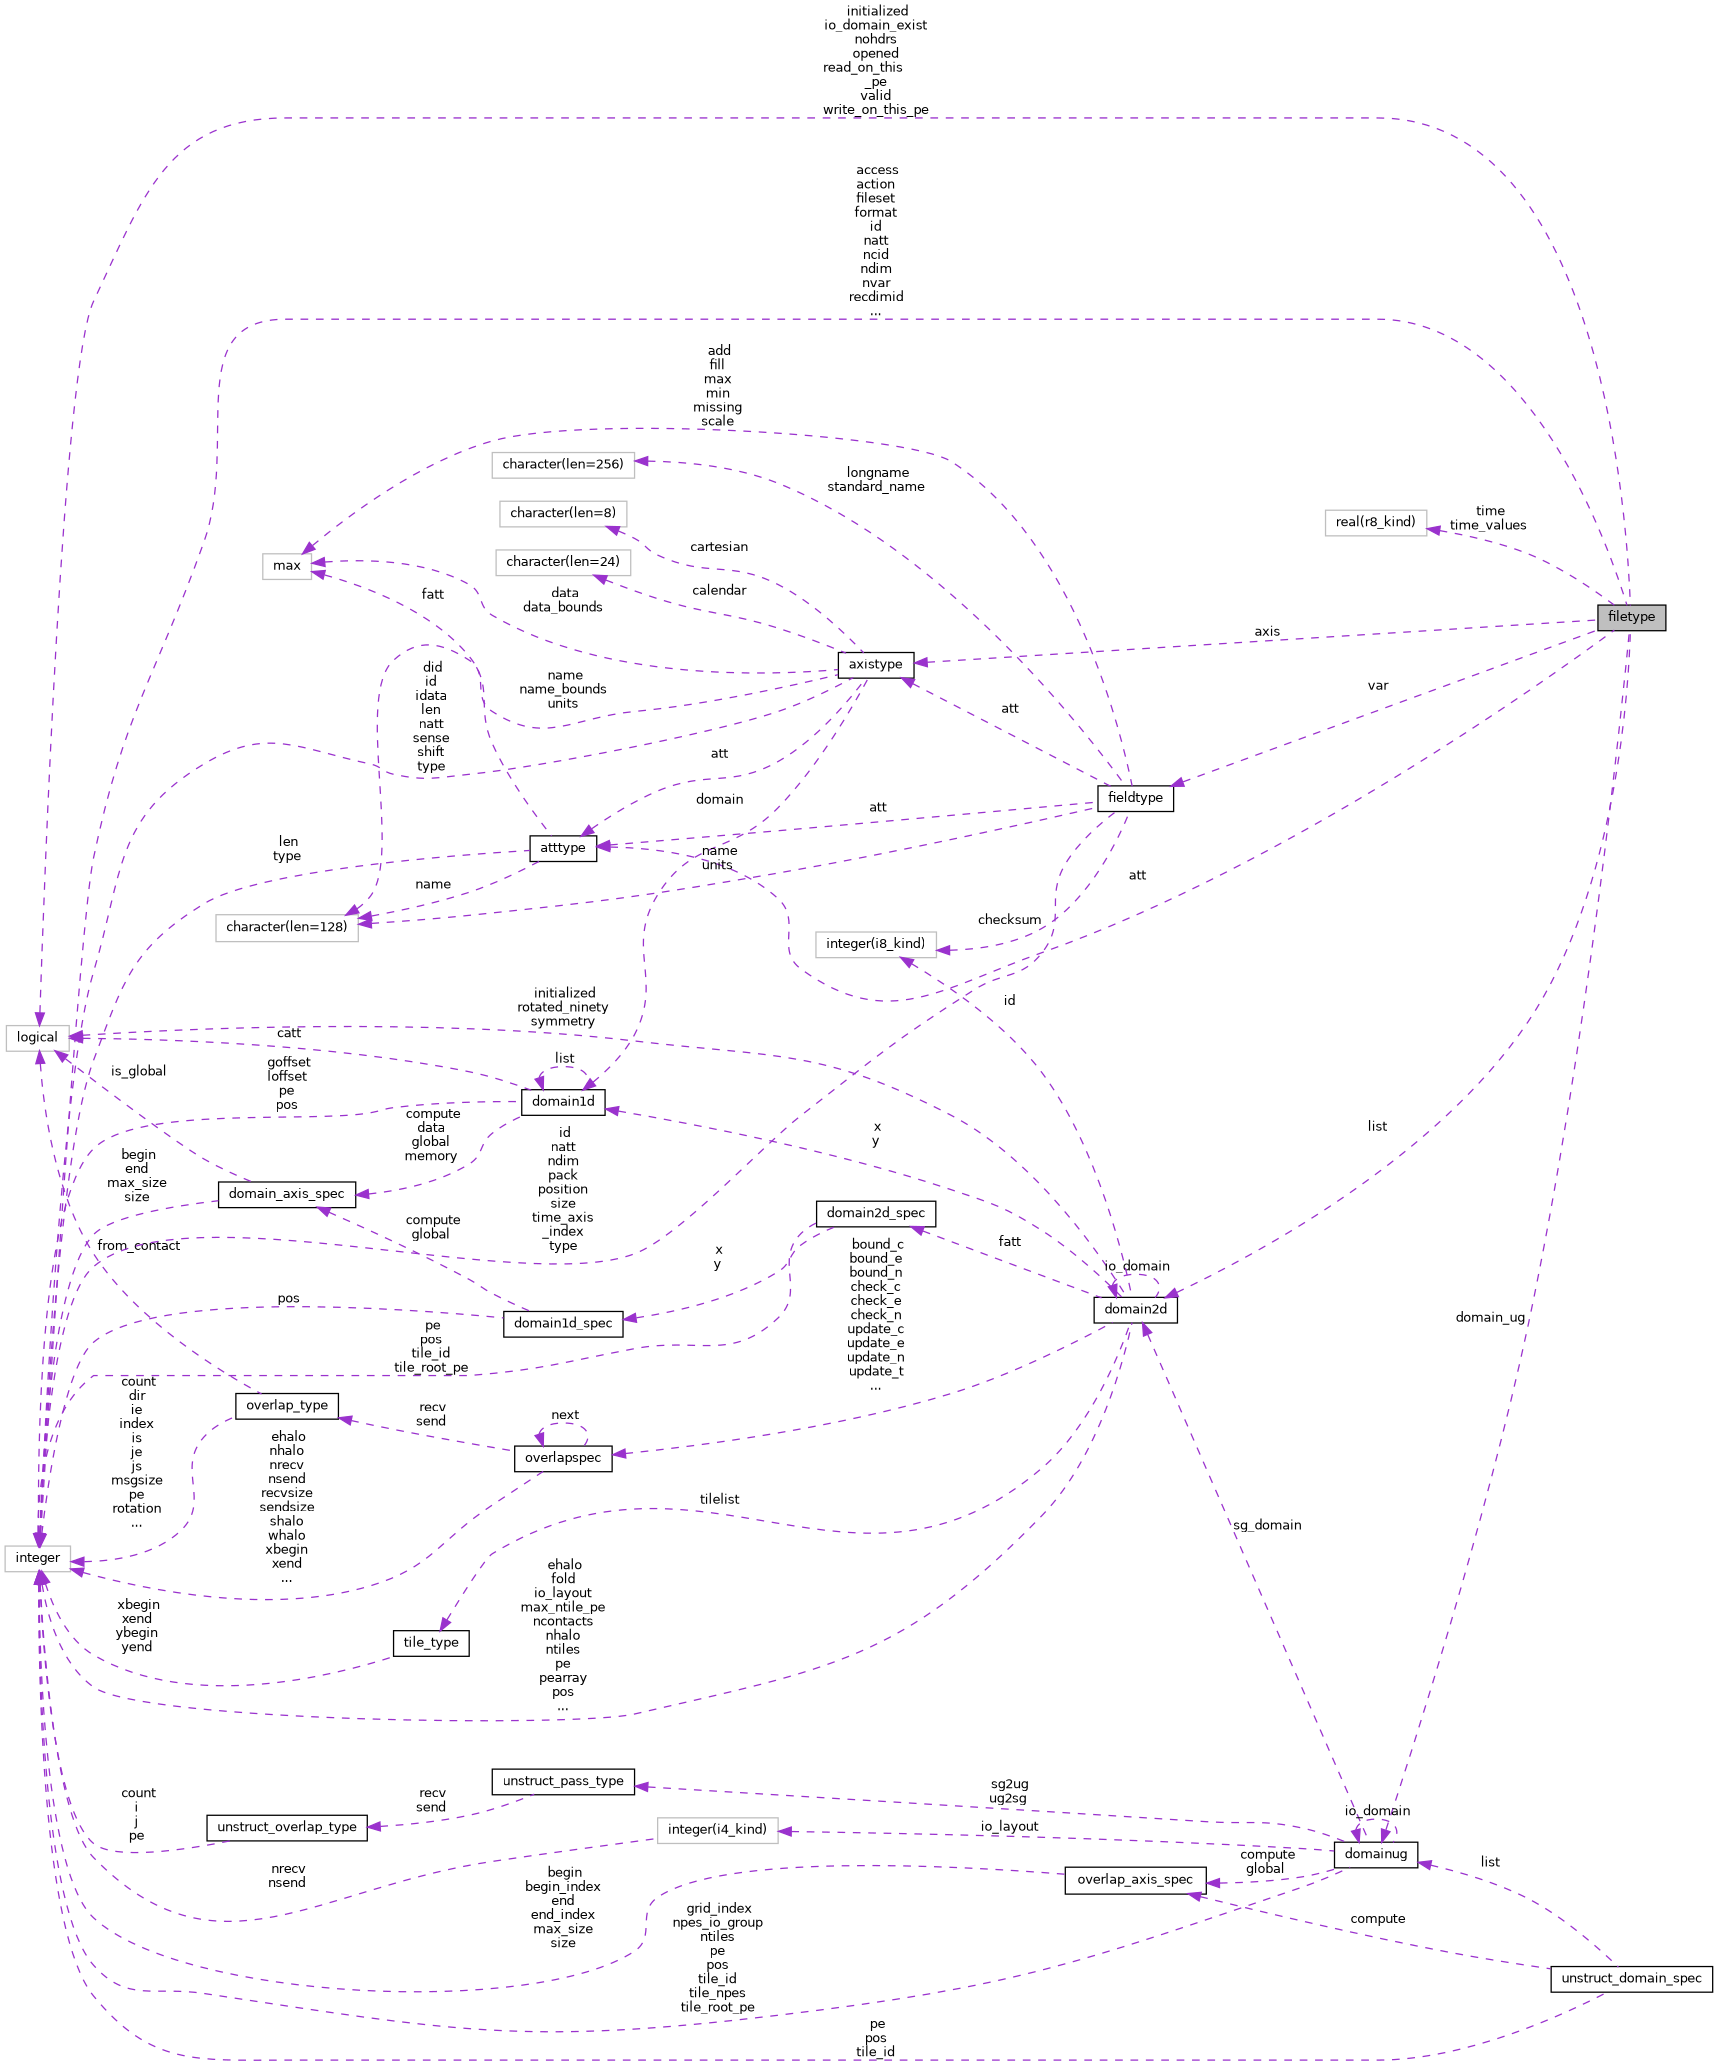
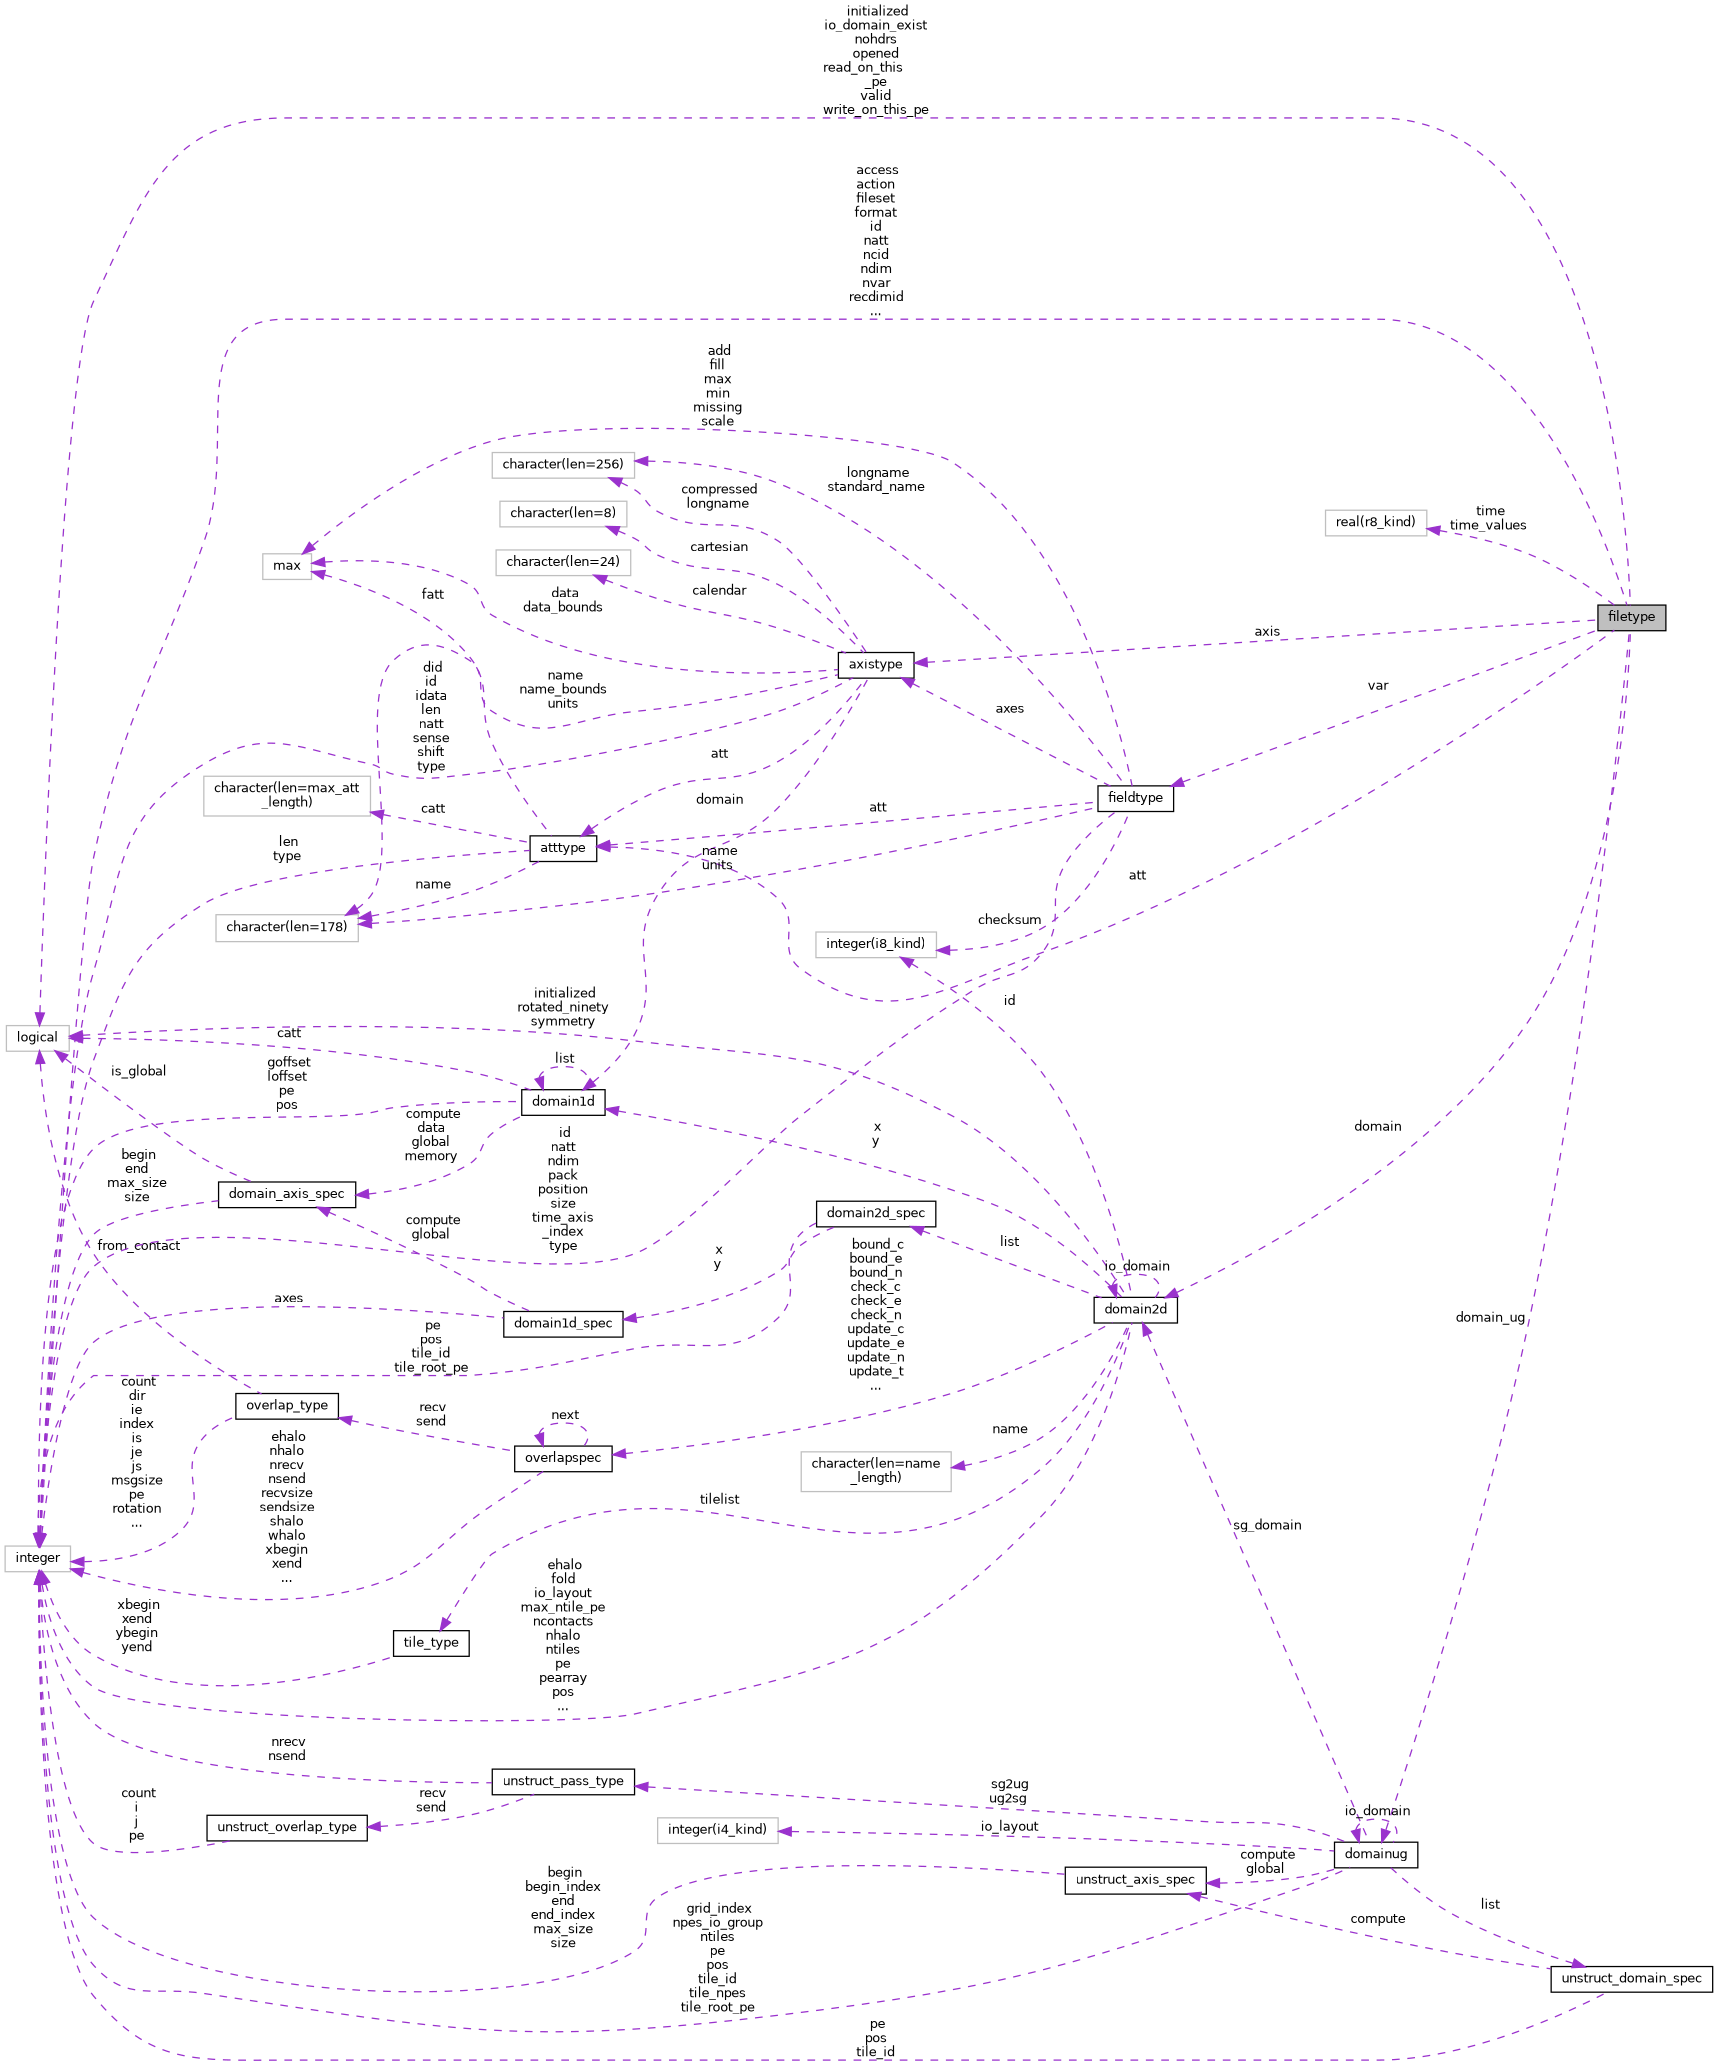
  digraph {
    rankdir=LR
    node [color=black fillcolor=white fontname=Helvetica fontsize=10 shape=record style=filled]
    edge [color=darkorchid3 dir=back fontname=Helvetica fontsize=10 labelfontname=Helvetica labelfontsize=10 style=dashed]
    n1 [fillcolor=grey75 fontcolor=black height=0.2 label=filetype width=0.4]
    n2 [color=grey75 height=0.2 label=logical width=0.4]
    n3 [height=0.2 label=domain1d width=0.4]
    n4 [height=0.2 label=domain_axis_spec width=0.4]
    n5 [height=0.2 label=domain2d width=0.4]
    n6 [height=0.2 label=overlap_type width=0.4]
    n7 [height=0.2 label=axistype width=0.4]
    n8 [height=0.2 label=domain1d_spec width=0.4]
    n9 [height=0.2 label=domainug width=0.4]
    n10 [height=0.2 label=overlapspec width=0.4]
    n11 [height=0.2 label=fieldtype width=0.4]
    n12 [color=grey75 height=0.2 label="integer(i8_kind)" width=0.4]
    n13 [color=grey75 height=0.2 label="character(len=256)" width=0.4]
    n14 [height=0.2 label=atttype width=0.4]
-   n15 [color=grey75 height=0.2 label="character(len=128)" width=0.4]
+   n15 [color=grey75 height=0.2 label="character(len=178)" width=0.4]
    n16 [color=grey75 height=0.2 label=max width=0.4]
    n17 [color=grey75 height=0.2 label=integer width=0.4]
    n18 [height=0.2 label=unstruct_domain_spec width=0.4]
-   n19 [height=0.2 label=overlap_axis_spec width=0.4]
+   n19 [height=0.2 label=unstruct_axis_spec width=0.4]
    n20 [height=0.2 label=domain2d_spec width=0.4]
    n21 [height=0.2 label=tile_type width=0.4]
    n22 [height=0.2 label=unstruct_pass_type width=0.4]
    n23 [height=0.2 label=unstruct_overlap_type width=0.4]
+   n24 [color=grey75 height=0.2 label="character(len=max_att\l_length)" width=0.4]
    n25 [color=grey75 height=0.2 label="character(len=8)" width=0.4]
    n26 [color=grey75 height=0.2 label="character(len=24)" width=0.4]
+   n27 [color=grey75 height=0.2 label="character(len=name\l_length)" width=0.4]
    n28 [color=grey75 height=0.2 label="integer(i4_kind)" width=0.4]
    n29 [color=grey75 height=0.2 label="real(r8_kind)" width=0.4]
    n2 -> n1 [label=" initialized\nio_domain_exist\nnohdrs\nopened\nread_on_this\l_pe\nvalid\nwrite_on_this_pe"]
    n2 -> n3 [label=" catt"]
    n2 -> n4 [label=" is_global"]
    n2 -> n5 [label=" initialized\nrotated_ninety\nsymmetry"]
    n2 -> n6 [label=" from_contact"]
    n3 -> n3 [label=" list"]
    n3 -> n5 [label=" x\ny"]
    n3 -> n7 [label=" domain"]
    n4 -> n3 [label=" compute\ndata\nglobal\nmemory"]
    n4 -> n8 [label=" compute\nglobal"]
-   n5 -> n1 [label=" list"]
+   n5 -> n1 [label=" domain"]
    n5 -> n5 [label=" io_domain"]
    n5 -> n9 [label=" sg_domain"]
    n6 -> n10 [label=" recv\nsend"]
    n7 -> n1 [label=" axis"]
-   n7 -> n11 [label=" att"]
+   n7 -> n11 [label=" axes"]
    n8 -> n20 [label=" x\ny"]
    n9 -> n1 [label=" domain_ug"]
    n9 -> n9 [label=" io_domain"]
    n10 -> n5 [label=" bound_c\nbound_e\nbound_n\ncheck_c\ncheck_e\ncheck_n\nupdate_c\nupdate_e\nupdate_n\nupdate_t\n..."]
    n10 -> n10 [label=" next"]
    n11 -> n1 [label=" var"]
    n12 -> n5 [label=" id"]
    n12 -> n11 [label=" checksum"]
+   n13 -> n7 [label=" compressed\nlongname"]
    n13 -> n11 [label=" longname\nstandard_name"]
    n14 -> n1 [label=" att"]
    n14 -> n7 [label=" att"]
    n14 -> n11 [label=" att"]
    n15 -> n7 [label=" name\nname_bounds\nunits"]
    n15 -> n11 [label=" name\nunits"]
    n15 -> n14 [label=" name"]
    n16 -> n7 [label=" data\ndata_bounds"]
    n16 -> n11 [label=" add\nfill\nmax\nmin\nmissing\nscale"]
    n16 -> n14 [label=" fatt"]
    n17 -> n1 [label=" access\naction\nfileset\nformat\nid\nnatt\nncid\nndim\nnvar\nrecdimid\n..."]
    n17 -> n3 [label=" goffset\nloffset\npe\npos"]
    n17 -> n4 [label=" begin\nend\nmax_size\nsize"]
    n17 -> n5 [label=" ehalo\nfold\nio_layout\nmax_ntile_pe\nncontacts\nnhalo\nntiles\npe\npearray\npos\n..."]
    n17 -> n6 [label=" count\ndir\nie\nindex\nis\nje\njs\nmsgsize\npe\nrotation\n..."]
    n17 -> n7 [label=" did\nid\nidata\nlen\nnatt\nsense\nshift\ntype"]
-   n17 -> n8 [label=" pos"]
+   n17 -> n8 [label=" axes"]
    n17 -> n9 [label=" grid_index\nnpes_io_group\nntiles\npe\npos\ntile_id\ntile_npes\ntile_root_pe"]
    n17 -> n10 [label=" ehalo\nnhalo\nnrecv\nnsend\nrecvsize\nsendsize\nshalo\nwhalo\nxbegin\nxend\n..."]
    n17 -> n11 [label=" id\nnatt\nndim\npack\nposition\nsize\ntime_axis\l_index\ntype"]
    n17 -> n14 [label=" len\ntype"]
    n17 -> n18 [label=" pe\npos\ntile_id"]
    n17 -> n19 [label=" begin\nbegin_index\nend\nend_index\nmax_size\nsize"]
    n17 -> n20 [label=" pe\npos\ntile_id\ntile_root_pe"]
    n17 -> n21 [label=" xbegin\nxend\nybegin\nyend"]
-   n17 -> n28 [label=" nrecv\nnsend"]
+   n17 -> n22 [label=" nrecv\nnsend"]
    n17 -> n23 [label=" count\ni\nj\npe"]
-   n9 -> n18 [label=" list"]
+   n18 -> n9 [label=" list"]
    n19 -> n9 [label=" compute\nglobal"]
    n19 -> n18 [label=" compute"]
-   n20 -> n5 [label=" fatt"]
+   n20 -> n5 [label=" list"]
    n21 -> n5 [label=" tilelist"]
    n22 -> n9 [label=" sg2ug\nug2sg"]
    n23 -> n22 [label=" recv\nsend"]
+   n24 -> n14 [label=" catt"]
    n25 -> n7 [label=" cartesian"]
    n26 -> n7 [label=" calendar"]
+   n27 -> n5 [label=" name"]
    n28 -> n9 [label=" io_layout"]
    n29 -> n1 [label=" time\ntime_values"]
  }
